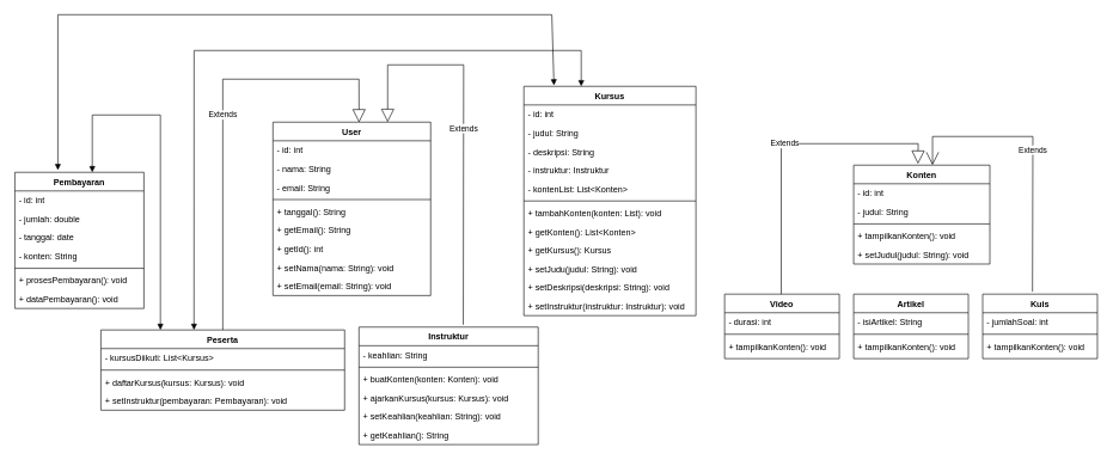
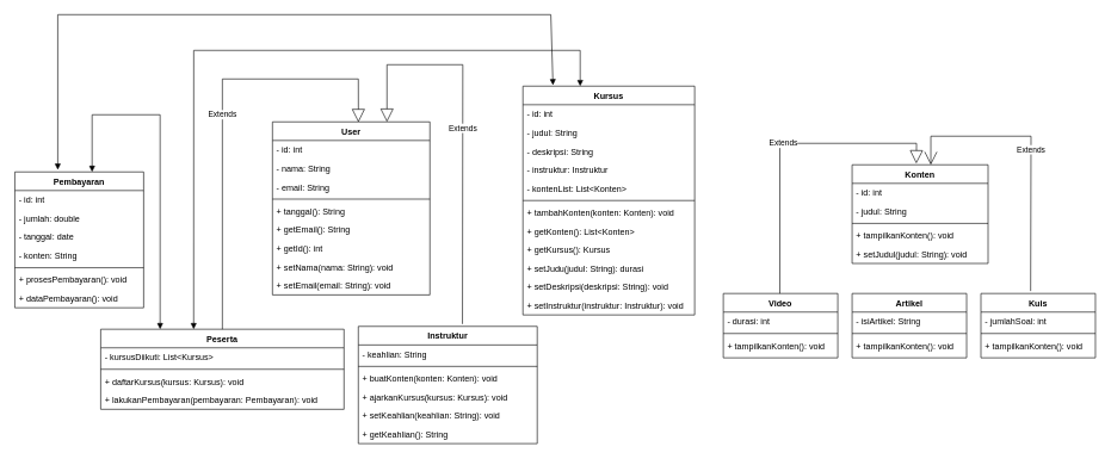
  <mxCell id="0" />
  <mxCell id="1" parent="0" />
  <mxCell id="2" value="Instruktur" style="swimlane;fontStyle=1;align=center;verticalAlign=top;childLayout=stackLayout;horizontal=1;startSize=26;horizontalStack=0;resizeParent=1;resizeLast=0;collapsible=1;marginBottom=0;rounded=0;shadow=0;strokeWidth=1;" parent="1" vertex="1"><mxGeometry x="500" y="456" width="250" height="164" as="geometry"><mxRectangle x="230" y="140" width="160" height="26" as="alternateBounds" /></mxGeometry></mxCell>
  <mxCell id="3" value="- keahlian: String" style="text;align=left;verticalAlign=top;spacingLeft=4;spacingRight=4;overflow=hidden;rotatable=0;points=[[0,0.5],[1,0.5]];portConstraint=eastwest;" parent="2" vertex="1"><mxGeometry y="26" width="250" height="26" as="geometry" /></mxCell>
  <mxCell id="4" value="" style="line;html=1;strokeWidth=1;align=left;verticalAlign=middle;spacingTop=-1;spacingLeft=3;spacingRight=3;rotatable=0;labelPosition=right;points=[];portConstraint=eastwest;" parent="2" vertex="1"><mxGeometry y="52" width="250" height="8" as="geometry" /></mxCell>
  <mxCell id="5" value="+ buatKonten(konten: Konten): void" style="text;align=left;verticalAlign=top;spacingLeft=4;spacingRight=4;overflow=hidden;rotatable=0;points=[[0,0.5],[1,0.5]];portConstraint=eastwest;" parent="2" vertex="1"><mxGeometry y="60" width="250" height="26" as="geometry" /></mxCell>
  <mxCell id="6" value="+ ajarkanKursus(kursus: Kursus): void" style="text;align=left;verticalAlign=top;spacingLeft=4;spacingRight=4;overflow=hidden;rotatable=0;points=[[0,0.5],[1,0.5]];portConstraint=eastwest;" vertex="1" parent="2"><mxGeometry y="86" width="250" height="26" as="geometry" /></mxCell>
  <mxCell id="7" value="+ setKeahlian(keahlian: String): void" style="text;align=left;verticalAlign=top;spacingLeft=4;spacingRight=4;overflow=hidden;rotatable=0;points=[[0,0.5],[1,0.5]];portConstraint=eastwest;" vertex="1" parent="2"><mxGeometry y="112" width="250" height="26" as="geometry" /></mxCell>
  <mxCell id="8" value="+ getKeahlian(): String" style="text;align=left;verticalAlign=top;spacingLeft=4;spacingRight=4;overflow=hidden;rotatable=0;points=[[0,0.5],[1,0.5]];portConstraint=eastwest;" vertex="1" parent="2"><mxGeometry y="138" width="250" height="26" as="geometry" /></mxCell>
  <mxCell id="9" value="Kursus" style="swimlane;fontStyle=1;align=center;verticalAlign=top;childLayout=stackLayout;horizontal=1;startSize=26;horizontalStack=0;resizeParent=1;resizeLast=0;collapsible=1;marginBottom=0;rounded=0;shadow=0;strokeWidth=1;" parent="1" vertex="1"><mxGeometry x="730" y="120" width="240" height="320" as="geometry"><mxRectangle x="550" y="140" width="160" height="26" as="alternateBounds" /></mxGeometry></mxCell>
  <mxCell id="10" value="- id: int" style="text;align=left;verticalAlign=top;spacingLeft=4;spacingRight=4;overflow=hidden;rotatable=0;points=[[0,0.5],[1,0.5]];portConstraint=eastwest;" parent="9" vertex="1"><mxGeometry y="26" width="240" height="26" as="geometry" /></mxCell>
  <mxCell id="11" value="- judul: String" style="text;align=left;verticalAlign=top;spacingLeft=4;spacingRight=4;overflow=hidden;rotatable=0;points=[[0,0.5],[1,0.5]];portConstraint=eastwest;rounded=0;shadow=0;html=0;" parent="9" vertex="1"><mxGeometry y="52" width="240" height="26" as="geometry" /></mxCell>
  <mxCell id="12" value="- deskripsi: String" style="text;align=left;verticalAlign=top;spacingLeft=4;spacingRight=4;overflow=hidden;rotatable=0;points=[[0,0.5],[1,0.5]];portConstraint=eastwest;rounded=0;shadow=0;html=0;" parent="9" vertex="1"><mxGeometry y="78" width="240" height="26" as="geometry" /></mxCell>
  <mxCell id="13" value="- instruktur: Instruktur" style="text;align=left;verticalAlign=top;spacingLeft=4;spacingRight=4;overflow=hidden;rotatable=0;points=[[0,0.5],[1,0.5]];portConstraint=eastwest;" parent="9" vertex="1"><mxGeometry y="104" width="240" height="26" as="geometry" /></mxCell>
  <mxCell id="14" value="- kontenList: List&lt;Konten&gt;" style="text;align=left;verticalAlign=top;spacingLeft=4;spacingRight=4;overflow=hidden;rotatable=0;points=[[0,0.5],[1,0.5]];portConstraint=eastwest;" parent="9" vertex="1"><mxGeometry y="130" width="240" height="26" as="geometry" /></mxCell>
  <mxCell id="15" value="" style="line;html=1;strokeWidth=1;align=left;verticalAlign=middle;spacingTop=-1;spacingLeft=3;spacingRight=3;rotatable=0;labelPosition=right;points=[];portConstraint=eastwest;" parent="9" vertex="1"><mxGeometry y="156" width="240" height="8" as="geometry" /></mxCell>
- <mxCell id="16" value="+ tambahKonten(konten: List): void" style="text;align=left;verticalAlign=top;spacingLeft=4;spacingRight=4;overflow=hidden;rotatable=0;points=[[0,0.5],[1,0.5]];portConstraint=eastwest;" vertex="1" parent="9"><mxGeometry y="164" width="240" height="26" as="geometry" /></mxCell>
+ <mxCell id="16" value="+ tambahKonten(konten: Konten): void" style="text;align=left;verticalAlign=top;spacingLeft=4;spacingRight=4;overflow=hidden;rotatable=0;points=[[0,0.5],[1,0.5]];portConstraint=eastwest;" vertex="1" parent="9"><mxGeometry y="164" width="240" height="26" as="geometry" /></mxCell>
  <mxCell id="17" value="+ getKonten(): List&lt;Konten&gt;" style="text;align=left;verticalAlign=top;spacingLeft=4;spacingRight=4;overflow=hidden;rotatable=0;points=[[0,0.5],[1,0.5]];portConstraint=eastwest;" vertex="1" parent="9"><mxGeometry y="190" width="240" height="26" as="geometry" /></mxCell>
  <mxCell id="18" value="+ getKursus(): Kursus" style="text;align=left;verticalAlign=top;spacingLeft=4;spacingRight=4;overflow=hidden;rotatable=0;points=[[0,0.5],[1,0.5]];portConstraint=eastwest;" vertex="1" parent="9"><mxGeometry y="216" width="240" height="26" as="geometry" /></mxCell>
- <mxCell id="19" value="+ setJudu(judul: String): void" style="text;align=left;verticalAlign=top;spacingLeft=4;spacingRight=4;overflow=hidden;rotatable=0;points=[[0,0.5],[1,0.5]];portConstraint=eastwest;" vertex="1" parent="9"><mxGeometry y="242" width="240" height="26" as="geometry" /></mxCell>
+ <mxCell id="19" value="+ setJudu(judul: String): durasi" style="text;align=left;verticalAlign=top;spacingLeft=4;spacingRight=4;overflow=hidden;rotatable=0;points=[[0,0.5],[1,0.5]];portConstraint=eastwest;" vertex="1" parent="9"><mxGeometry y="242" width="240" height="26" as="geometry" /></mxCell>
  <mxCell id="20" value="+ setDeskripsi(deskripsi: String): void" style="text;align=left;verticalAlign=top;spacingLeft=4;spacingRight=4;overflow=hidden;rotatable=0;points=[[0,0.5],[1,0.5]];portConstraint=eastwest;" vertex="1" parent="9"><mxGeometry y="268" width="240" height="26" as="geometry" /></mxCell>
  <mxCell id="21" value="+ setInstruktur(instruktur: Instruktur): void" style="text;align=left;verticalAlign=top;spacingLeft=4;spacingRight=4;overflow=hidden;rotatable=0;points=[[0,0.5],[1,0.5]];portConstraint=eastwest;" vertex="1" parent="9"><mxGeometry y="294" width="240" height="26" as="geometry" /></mxCell>
  <mxCell id="22" value="User" style="swimlane;fontStyle=1;align=center;verticalAlign=top;childLayout=stackLayout;horizontal=1;startSize=26;horizontalStack=0;resizeParent=1;resizeLast=0;collapsible=1;marginBottom=0;rounded=0;shadow=0;strokeWidth=1;" vertex="1" parent="1"><mxGeometry x="380" y="170" width="220" height="242" as="geometry"><mxRectangle x="230" y="140" width="160" height="26" as="alternateBounds" /></mxGeometry></mxCell>
  <mxCell id="23" value="- id: int" style="text;align=left;verticalAlign=top;spacingLeft=4;spacingRight=4;overflow=hidden;rotatable=0;points=[[0,0.5],[1,0.5]];portConstraint=eastwest;" vertex="1" parent="22"><mxGeometry y="26" width="220" height="26" as="geometry" /></mxCell>
  <mxCell id="24" value="- nama: String" style="text;align=left;verticalAlign=top;spacingLeft=4;spacingRight=4;overflow=hidden;rotatable=0;points=[[0,0.5],[1,0.5]];portConstraint=eastwest;rounded=0;shadow=0;html=0;" vertex="1" parent="22"><mxGeometry y="52" width="220" height="26" as="geometry" /></mxCell>
  <mxCell id="25" value="- email: String" style="text;align=left;verticalAlign=top;spacingLeft=4;spacingRight=4;overflow=hidden;rotatable=0;points=[[0,0.5],[1,0.5]];portConstraint=eastwest;rounded=0;shadow=0;html=0;" vertex="1" parent="22"><mxGeometry y="78" width="220" height="26" as="geometry" /></mxCell>
  <mxCell id="26" value="" style="line;html=1;strokeWidth=1;align=left;verticalAlign=middle;spacingTop=-1;spacingLeft=3;spacingRight=3;rotatable=0;labelPosition=right;points=[];portConstraint=eastwest;" vertex="1" parent="22"><mxGeometry y="104" width="220" height="8" as="geometry" /></mxCell>
  <mxCell id="27" value="+ tanggal(): String" style="text;align=left;verticalAlign=top;spacingLeft=4;spacingRight=4;overflow=hidden;rotatable=0;points=[[0,0.5],[1,0.5]];portConstraint=eastwest;" vertex="1" parent="22"><mxGeometry y="112" width="220" height="26" as="geometry" /></mxCell>
  <mxCell id="28" value="+ getEmail(): String" style="text;align=left;verticalAlign=top;spacingLeft=4;spacingRight=4;overflow=hidden;rotatable=0;points=[[0,0.5],[1,0.5]];portConstraint=eastwest;" vertex="1" parent="22"><mxGeometry y="138" width="220" height="26" as="geometry" /></mxCell>
  <mxCell id="29" value="+ getId(): int" style="text;align=left;verticalAlign=top;spacingLeft=4;spacingRight=4;overflow=hidden;rotatable=0;points=[[0,0.5],[1,0.5]];portConstraint=eastwest;" vertex="1" parent="22"><mxGeometry y="164" width="220" height="26" as="geometry" /></mxCell>
  <mxCell id="30" value="+ setNama(nama: String): void" style="text;align=left;verticalAlign=top;spacingLeft=4;spacingRight=4;overflow=hidden;rotatable=0;points=[[0,0.5],[1,0.5]];portConstraint=eastwest;" vertex="1" parent="22"><mxGeometry y="190" width="220" height="26" as="geometry" /></mxCell>
  <mxCell id="31" value="+ setEmail(email: String): void" style="text;align=left;verticalAlign=top;spacingLeft=4;spacingRight=4;overflow=hidden;rotatable=0;points=[[0,0.5],[1,0.5]];portConstraint=eastwest;" vertex="1" parent="22"><mxGeometry y="216" width="220" height="26" as="geometry" /></mxCell>
  <mxCell id="32" value="Peserta" style="swimlane;fontStyle=1;align=center;verticalAlign=top;childLayout=stackLayout;horizontal=1;startSize=26;horizontalStack=0;resizeParent=1;resizeLast=0;collapsible=1;marginBottom=0;rounded=0;shadow=0;strokeWidth=1;" vertex="1" parent="1"><mxGeometry x="140" y="460" width="340" height="112" as="geometry"><mxRectangle x="550" y="140" width="160" height="26" as="alternateBounds" /></mxGeometry></mxCell>
  <mxCell id="33" value="- kursusDiikuti: List&lt;Kursus&gt;" style="text;align=left;verticalAlign=top;spacingLeft=4;spacingRight=4;overflow=hidden;rotatable=0;points=[[0,0.5],[1,0.5]];portConstraint=eastwest;rounded=0;shadow=0;html=0;" vertex="1" parent="32"><mxGeometry y="26" width="340" height="26" as="geometry" /></mxCell>
  <mxCell id="34" value="" style="line;html=1;strokeWidth=1;align=left;verticalAlign=middle;spacingTop=-1;spacingLeft=3;spacingRight=3;rotatable=0;labelPosition=right;points=[];portConstraint=eastwest;" vertex="1" parent="32"><mxGeometry y="52" width="340" height="8" as="geometry" /></mxCell>
  <mxCell id="35" value="+ daftarKursus(kursus: Kursus): void" style="text;align=left;verticalAlign=top;spacingLeft=4;spacingRight=4;overflow=hidden;rotatable=0;points=[[0,0.5],[1,0.5]];portConstraint=eastwest;" vertex="1" parent="32"><mxGeometry y="60" width="340" height="26" as="geometry" /></mxCell>
- <mxCell id="36" value="+ setInstruktur(pembayaran: Pembayaran): void" style="text;align=left;verticalAlign=top;spacingLeft=4;spacingRight=4;overflow=hidden;rotatable=0;points=[[0,0.5],[1,0.5]];portConstraint=eastwest;" vertex="1" parent="32"><mxGeometry y="86" width="340" height="26" as="geometry" /></mxCell>
+ <mxCell id="36" value="+ lakukanPembayaran(pembayaran: Pembayaran): void" style="text;align=left;verticalAlign=top;spacingLeft=4;spacingRight=4;overflow=hidden;rotatable=0;points=[[0,0.5],[1,0.5]];portConstraint=eastwest;" vertex="1" parent="32"><mxGeometry y="86" width="340" height="26" as="geometry" /></mxCell>
  <mxCell id="37" value="Konten" style="swimlane;fontStyle=1;align=center;verticalAlign=top;childLayout=stackLayout;horizontal=1;startSize=26;horizontalStack=0;resizeParent=1;resizeLast=0;collapsible=1;marginBottom=0;rounded=0;shadow=0;strokeWidth=1;" vertex="1" parent="1"><mxGeometry x="1190" y="230" width="190" height="138" as="geometry"><mxRectangle x="550" y="140" width="160" height="26" as="alternateBounds" /></mxGeometry></mxCell>
  <mxCell id="38" value="- id: int" style="text;align=left;verticalAlign=top;spacingLeft=4;spacingRight=4;overflow=hidden;rotatable=0;points=[[0,0.5],[1,0.5]];portConstraint=eastwest;" vertex="1" parent="37"><mxGeometry y="26" width="190" height="26" as="geometry" /></mxCell>
  <mxCell id="39" value="- judul: String" style="text;align=left;verticalAlign=top;spacingLeft=4;spacingRight=4;overflow=hidden;rotatable=0;points=[[0,0.5],[1,0.5]];portConstraint=eastwest;rounded=0;shadow=0;html=0;" vertex="1" parent="37"><mxGeometry y="52" width="190" height="26" as="geometry" /></mxCell>
  <mxCell id="40" value="" style="line;html=1;strokeWidth=1;align=left;verticalAlign=middle;spacingTop=-1;spacingLeft=3;spacingRight=3;rotatable=0;labelPosition=right;points=[];portConstraint=eastwest;" vertex="1" parent="37"><mxGeometry y="78" width="190" height="8" as="geometry" /></mxCell>
  <mxCell id="41" value="+ tampilkanKonten(): void" style="text;align=left;verticalAlign=top;spacingLeft=4;spacingRight=4;overflow=hidden;rotatable=0;points=[[0,0.5],[1,0.5]];portConstraint=eastwest;" vertex="1" parent="37"><mxGeometry y="86" width="190" height="26" as="geometry" /></mxCell>
  <mxCell id="42" value="+ setJudul(judul: String): void" style="text;align=left;verticalAlign=top;spacingLeft=4;spacingRight=4;overflow=hidden;rotatable=0;points=[[0,0.5],[1,0.5]];portConstraint=eastwest;" vertex="1" parent="37"><mxGeometry y="112" width="190" height="26" as="geometry" /></mxCell>
  <mxCell id="43" value="Video" style="swimlane;fontStyle=1;align=center;verticalAlign=top;childLayout=stackLayout;horizontal=1;startSize=26;horizontalStack=0;resizeParent=1;resizeLast=0;collapsible=1;marginBottom=0;rounded=0;shadow=0;strokeWidth=1;" vertex="1" parent="1"><mxGeometry x="1010" y="410" width="160" height="90" as="geometry"><mxRectangle x="550" y="140" width="160" height="26" as="alternateBounds" /></mxGeometry></mxCell>
  <mxCell id="44" value="- durasi: int" style="text;align=left;verticalAlign=top;spacingLeft=4;spacingRight=4;overflow=hidden;rotatable=0;points=[[0,0.5],[1,0.5]];portConstraint=eastwest;" vertex="1" parent="43"><mxGeometry y="26" width="160" height="26" as="geometry" /></mxCell>
  <mxCell id="45" value="" style="line;html=1;strokeWidth=1;align=left;verticalAlign=middle;spacingTop=-1;spacingLeft=3;spacingRight=3;rotatable=0;labelPosition=right;points=[];portConstraint=eastwest;" vertex="1" parent="43"><mxGeometry y="52" width="160" height="8" as="geometry" /></mxCell>
  <mxCell id="46" value="+ tampilkanKonten(): void" style="text;align=left;verticalAlign=top;spacingLeft=4;spacingRight=4;overflow=hidden;rotatable=0;points=[[0,0.5],[1,0.5]];portConstraint=eastwest;" vertex="1" parent="43"><mxGeometry y="60" width="160" height="30" as="geometry" /></mxCell>
  <mxCell id="47" value="Artikel" style="swimlane;fontStyle=1;align=center;verticalAlign=top;childLayout=stackLayout;horizontal=1;startSize=26;horizontalStack=0;resizeParent=1;resizeLast=0;collapsible=1;marginBottom=0;rounded=0;shadow=0;strokeWidth=1;" vertex="1" parent="1"><mxGeometry x="1190" y="410" width="160" height="90" as="geometry"><mxRectangle x="550" y="140" width="160" height="26" as="alternateBounds" /></mxGeometry></mxCell>
  <mxCell id="48" value="- isiArtikel: String" style="text;align=left;verticalAlign=top;spacingLeft=4;spacingRight=4;overflow=hidden;rotatable=0;points=[[0,0.5],[1,0.5]];portConstraint=eastwest;" vertex="1" parent="47"><mxGeometry y="26" width="160" height="26" as="geometry" /></mxCell>
  <mxCell id="49" value="" style="line;html=1;strokeWidth=1;align=left;verticalAlign=middle;spacingTop=-1;spacingLeft=3;spacingRight=3;rotatable=0;labelPosition=right;points=[];portConstraint=eastwest;" vertex="1" parent="47"><mxGeometry y="52" width="160" height="8" as="geometry" /></mxCell>
  <mxCell id="50" value="+ tampilkanKonten(): void" style="text;align=left;verticalAlign=top;spacingLeft=4;spacingRight=4;overflow=hidden;rotatable=0;points=[[0,0.5],[1,0.5]];portConstraint=eastwest;" vertex="1" parent="47"><mxGeometry y="60" width="160" height="30" as="geometry" /></mxCell>
  <mxCell id="51" value="Kuis" style="swimlane;fontStyle=1;align=center;verticalAlign=top;childLayout=stackLayout;horizontal=1;startSize=26;horizontalStack=0;resizeParent=1;resizeLast=0;collapsible=1;marginBottom=0;rounded=0;shadow=0;strokeWidth=1;" vertex="1" parent="1"><mxGeometry x="1370" y="410" width="160" height="90" as="geometry"><mxRectangle x="550" y="140" width="160" height="26" as="alternateBounds" /></mxGeometry></mxCell>
  <mxCell id="52" value="- jumlahSoal: int" style="text;align=left;verticalAlign=top;spacingLeft=4;spacingRight=4;overflow=hidden;rotatable=0;points=[[0,0.5],[1,0.5]];portConstraint=eastwest;" vertex="1" parent="51"><mxGeometry y="26" width="160" height="26" as="geometry" /></mxCell>
  <mxCell id="53" value="" style="line;html=1;strokeWidth=1;align=left;verticalAlign=middle;spacingTop=-1;spacingLeft=3;spacingRight=3;rotatable=0;labelPosition=right;points=[];portConstraint=eastwest;" vertex="1" parent="51"><mxGeometry y="52" width="160" height="8" as="geometry" /></mxCell>
  <mxCell id="54" value="+ tampilkanKonten(): void" style="text;align=left;verticalAlign=top;spacingLeft=4;spacingRight=4;overflow=hidden;rotatable=0;points=[[0,0.5],[1,0.5]];portConstraint=eastwest;" vertex="1" parent="51"><mxGeometry y="60" width="160" height="30" as="geometry" /></mxCell>
  <mxCell id="55" value="Pembayaran" style="swimlane;fontStyle=1;align=center;verticalAlign=top;childLayout=stackLayout;horizontal=1;startSize=26;horizontalStack=0;resizeParent=1;resizeLast=0;collapsible=1;marginBottom=0;rounded=0;shadow=0;strokeWidth=1;" vertex="1" parent="1"><mxGeometry x="20" y="240" width="180" height="190" as="geometry"><mxRectangle x="550" y="140" width="160" height="26" as="alternateBounds" /></mxGeometry></mxCell>
  <mxCell id="56" value="- id: int" style="text;align=left;verticalAlign=top;spacingLeft=4;spacingRight=4;overflow=hidden;rotatable=0;points=[[0,0.5],[1,0.5]];portConstraint=eastwest;" vertex="1" parent="55"><mxGeometry y="26" width="180" height="26" as="geometry" /></mxCell>
  <mxCell id="57" value="- jumlah: double" style="text;align=left;verticalAlign=top;spacingLeft=4;spacingRight=4;overflow=hidden;rotatable=0;points=[[0,0.5],[1,0.5]];portConstraint=eastwest;rounded=0;shadow=0;html=0;" vertex="1" parent="55"><mxGeometry y="52" width="180" height="26" as="geometry" /></mxCell>
  <mxCell id="58" value="- tanggal: date" style="text;align=left;verticalAlign=top;spacingLeft=4;spacingRight=4;overflow=hidden;rotatable=0;points=[[0,0.5],[1,0.5]];portConstraint=eastwest;rounded=0;shadow=0;html=0;" vertex="1" parent="55"><mxGeometry y="78" width="180" height="26" as="geometry" /></mxCell>
  <mxCell id="59" value="- konten: String" style="text;align=left;verticalAlign=top;spacingLeft=4;spacingRight=4;overflow=hidden;rotatable=0;points=[[0,0.5],[1,0.5]];portConstraint=eastwest;" vertex="1" parent="55"><mxGeometry y="104" width="180" height="26" as="geometry" /></mxCell>
  <mxCell id="60" value="" style="line;html=1;strokeWidth=1;align=left;verticalAlign=middle;spacingTop=-1;spacingLeft=3;spacingRight=3;rotatable=0;labelPosition=right;points=[];portConstraint=eastwest;" vertex="1" parent="55"><mxGeometry y="130" width="180" height="8" as="geometry" /></mxCell>
  <mxCell id="61" value="+ prosesPembayaran(): void" style="text;align=left;verticalAlign=top;spacingLeft=4;spacingRight=4;overflow=hidden;rotatable=0;points=[[0,0.5],[1,0.5]];portConstraint=eastwest;" vertex="1" parent="55"><mxGeometry y="138" width="180" height="26" as="geometry" /></mxCell>
  <mxCell id="62" value="+ dataPembayaran(): void" style="text;align=left;verticalAlign=top;spacingLeft=4;spacingRight=4;overflow=hidden;rotatable=0;points=[[0,0.5],[1,0.5]];portConstraint=eastwest;" vertex="1" parent="55"><mxGeometry y="164" width="180" height="26" as="geometry" /></mxCell>
  <mxCell id="63" value="Extends" style="endArrow=block;endSize=16;endFill=0;html=1;rounded=0;entryX=0.546;entryY=0.002;entryDx=0;entryDy=0;entryPerimeter=0;" edge="1" parent="1" source="32" target="22"><mxGeometry width="160" relative="1" as="geometry"><mxPoint x="550" y="726" as="sourcePoint" /><mxPoint x="580" y="520" as="targetPoint" /><Array as="points"><mxPoint x="310" y="110" /><mxPoint x="500" y="110" /></Array></mxGeometry></mxCell>
  <mxCell id="64" value="Extends" style="endArrow=block;endSize=16;endFill=0;html=1;rounded=0;exitX=0.582;exitY=-0.02;exitDx=0;exitDy=0;exitPerimeter=0;" edge="1" parent="1" source="2"><mxGeometry width="160" relative="1" as="geometry"><mxPoint x="645.75" y="459.792" as="sourcePoint" /><mxPoint x="540" y="170" as="targetPoint" /><Array as="points"><mxPoint x="646" y="90" /><mxPoint x="540" y="90" /></Array></mxGeometry></mxCell>
  <mxCell id="65" value="Extends" style="endArrow=block;endSize=16;endFill=0;html=1;rounded=0;exitX=0.5;exitY=0;exitDx=0;exitDy=0;entryX=0.472;entryY=-0.013;entryDx=0;entryDy=0;entryPerimeter=0;" edge="1" parent="1" target="37"><mxGeometry width="160" relative="1" as="geometry"><mxPoint x="1089" y="410" as="sourcePoint" /><mxPoint x="1281.15" y="230" as="targetPoint" /><Array as="points"><mxPoint x="1089" y="200" /><mxPoint x="1280" y="200" /></Array></mxGeometry></mxCell>
  <mxCell id="66" value="Extends" style="endArrow=open;endSize=16;endFill=0;html=1;rounded=0;entryX=0.579;entryY=0;entryDx=0;entryDy=0;entryPerimeter=0;exitX=0.434;exitY=-0.038;exitDx=0;exitDy=0;exitPerimeter=0;" edge="1" parent="1" source="51" target="37"><mxGeometry width="160" relative="1" as="geometry"><mxPoint x="1430" y="400" as="sourcePoint" /><mxPoint x="1268" y="260" as="targetPoint" /><Array as="points"><mxPoint x="1440" y="190" /><mxPoint x="1300" y="190" /></Array></mxGeometry></mxCell>
  <mxCell id="67" value="" style="endArrow=block;startArrow=block;endFill=1;startFill=1;html=1;rounded=0;entryX=0.175;entryY=-0.004;entryDx=0;entryDy=0;entryPerimeter=0;" edge="1" parent="1" target="9"><mxGeometry width="160" relative="1" as="geometry"><mxPoint x="80" y="237" as="sourcePoint" /><mxPoint x="570" y="210" as="targetPoint" /><Array as="points"><mxPoint x="80" y="20" /><mxPoint x="769" y="20" /></Array></mxGeometry></mxCell>
  <mxCell id="68" value="" style="endArrow=block;startArrow=block;endFill=1;startFill=1;html=1;rounded=0;exitX=0.6;exitY=0;exitDx=0;exitDy=0;exitPerimeter=0;entryX=0.25;entryY=0;entryDx=0;entryDy=0;" edge="1" parent="1" source="55"><mxGeometry width="160" relative="1" as="geometry"><mxPoint x="135.18" y="241.968" as="sourcePoint" /><mxPoint x="223" y="460" as="targetPoint" /><Array as="points"><mxPoint x="128" y="160" /><mxPoint x="223" y="160" /></Array></mxGeometry></mxCell>
  <mxCell id="69" value="" style="endArrow=block;startArrow=block;endFill=1;startFill=1;html=1;rounded=0;exitX=0.091;exitY=0;exitDx=0;exitDy=0;exitPerimeter=0;entryX=0.382;entryY=0;entryDx=0;entryDy=0;entryPerimeter=0;" edge="1" parent="1" target="32"><mxGeometry width="160" relative="1" as="geometry"><mxPoint x="810.01" y="120" as="sourcePoint" /><mxPoint x="320.01" y="460" as="targetPoint" /><Array as="points"><mxPoint x="810" y="70" /><mxPoint x="270" y="70" /></Array></mxGeometry></mxCell>
